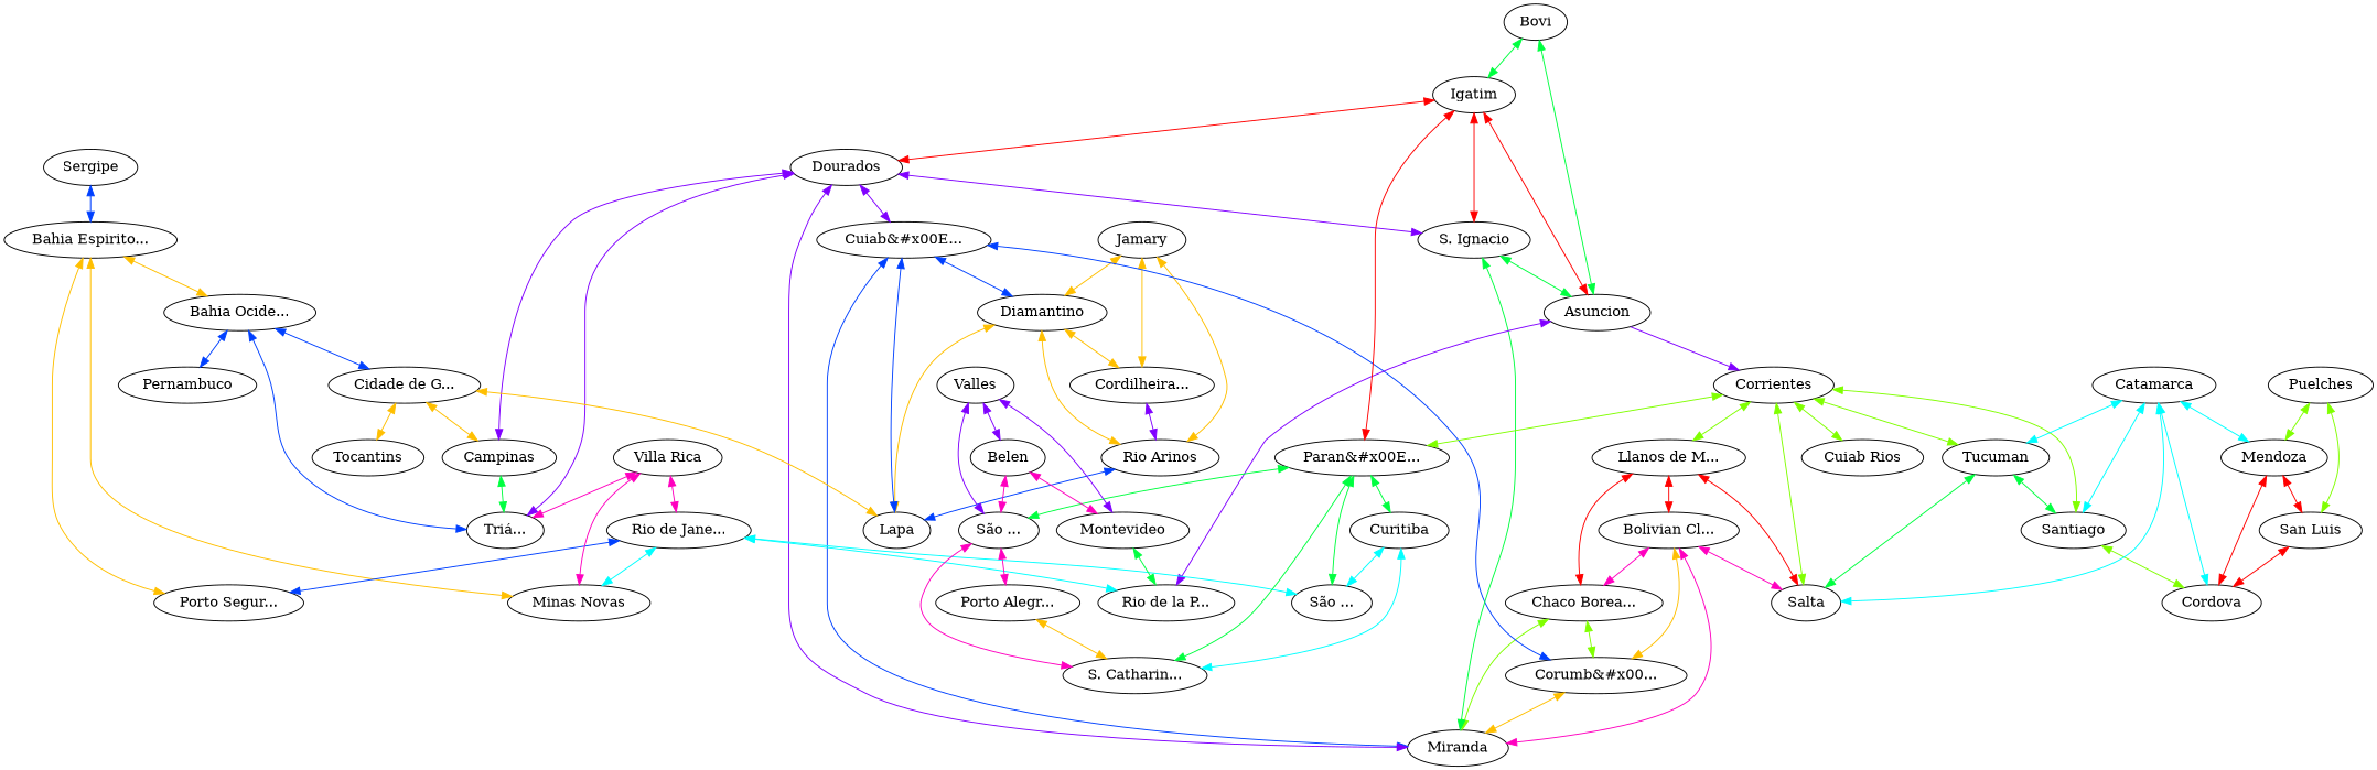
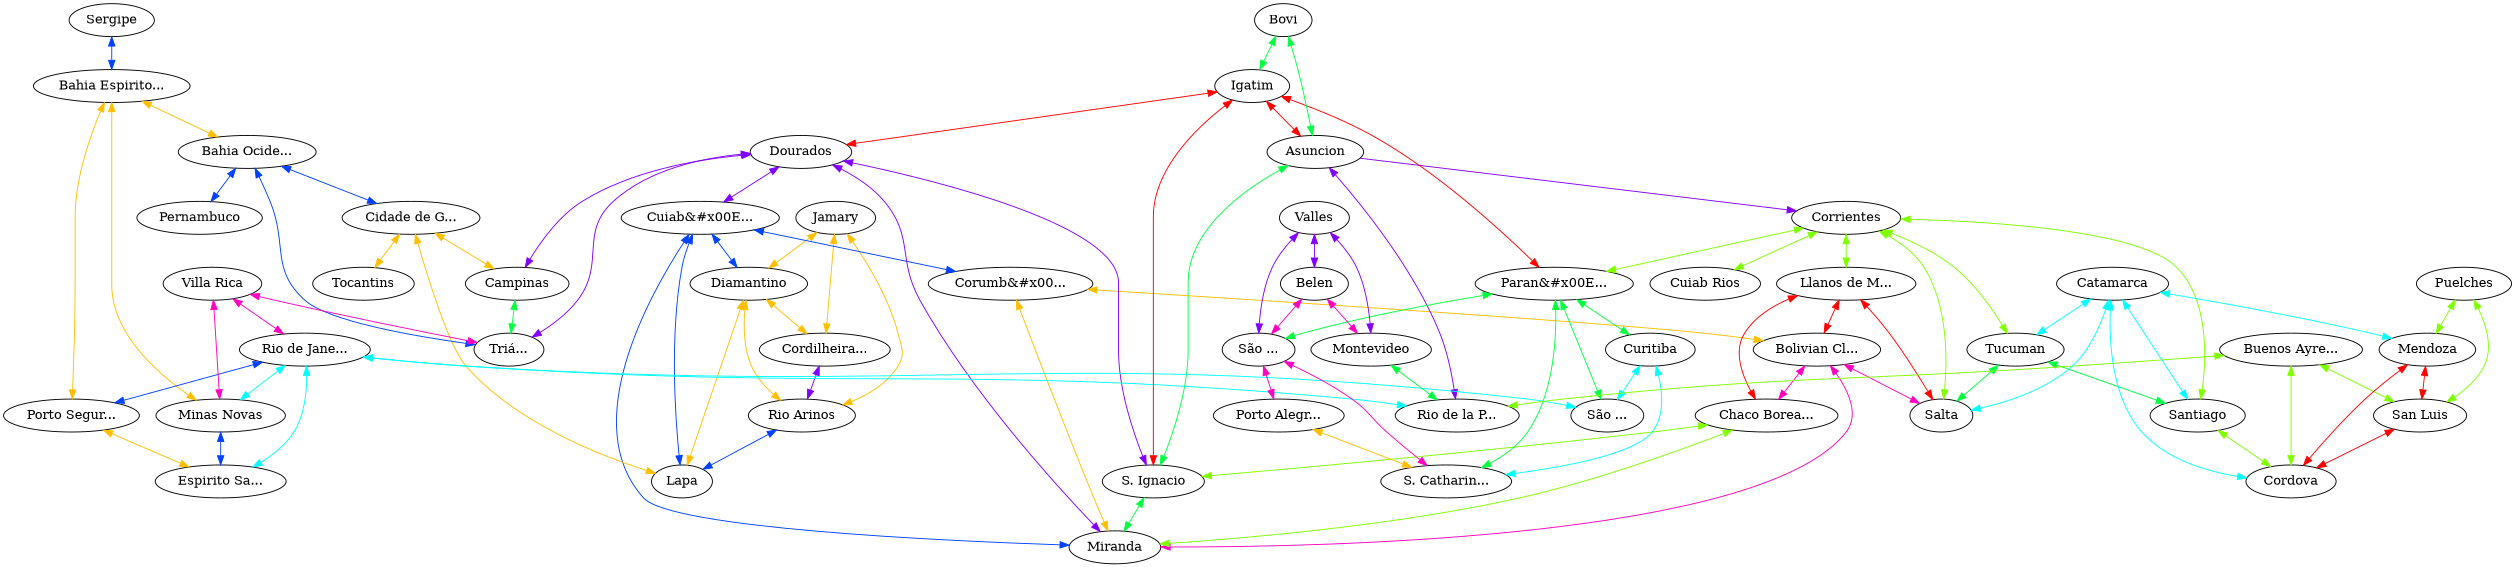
  graph {
    edge [color="0.125,1,1" dir=both]
    n1 [label="Rio de la P..."]
    n2 [label=Jamary]
    n3 [label="Cordilheira..."]
    n4 [label="Rio Arinos"]
    n5 [label=Diamantino]
    n6 [label=Lapa]
    n7 [label="Corumb&#x00..."]
    n8 [label=Miranda]
    n9 [label="Bolivian Cl..."]
    n10 [label="Chaco Borea..."]
    n11 [label=Salta]
    n12 [label="Cuiab&#x00E..."]
    n13 [label=Dourados]
    n14 [label=Campinas]
    n15 [label="Tri&#x00E1;..."]
    n16 [label="S. Ignacio"]
    n17 [label=Asuncion]
    n18 [label=Tocantins]
    n19 [label="Cidade de G..."]
    n20 [label="Bahia Ocide..."]
    n21 [label=Pernambuco]
    n22 [label=Sergipe]
    n23 [label="Bahia Espirito..."]
    n24 [label="Porto Segur..."]
    n25 [label="Minas Novas"]
+   n26 [label="Espirito Sa..."]
    n27 [label="Rio de Jane..."]
    n28 [label="S&#x00E3;o ..."]
    n29 [label="Villa Rica"]
    n30 [label="Llanos de M..."]
    n31 [label=Corrientes]
    n32 [label=Igatim]
    n33 [label="Paran&#x00E..."]
    n34 [label=Curitiba]
    n35 [label="S. Catharin..."]
    n36 [label="S&#x00E3;o ..."]
    n37 [label=Bovi]
    n38 [label=Santiago]
    n39 [label=Tucuman]
    n40 [label="Cuiab Rios"]
    n41 [label="Porto Alegr..."]
    n42 [label=Valles]
    n43 [label=Belen]
    n44 [label=Montevideo]
+   n45 [label="Buenos Ayre..."]
    n46 [label="San Luis"]
    n47 [label=Cordova]
    n48 [label=Puelches]
    n49 [label=Mendoza]
    n50 [label=Catamarca]
    n2 -- n3
    n2 -- n4
    n2 -- n5
    n3 -- n4 [color="0.75,1,1"]
    n4 -- n6 [color="0.625,1,1"]
    n5 -- n3
    n5 -- n4
    n5 -- n6
    n7 -- n8
    n7 -- n9
    n9 -- n8 [color="0.875,1,1"]
    n9 -- n10 [color="0.875,1,1"]
    n9 -- n11 [color="0.875,1,1"]
    n10 -- n8 [color="0.25,1,1"]
-   n10 -- n7 [color="0.25,1,1"]
+   n10 -- n16 [color="0.25,1,1"]
    n12 -- n5 [color="0.625,1,1"]
    n12 -- n6 [color="0.625,1,1"]
    n12 -- n7 [color="0.625,1,1"]
    n12 -- n8 [color="0.625,1,1"]
    n13 -- n8 [color="0.75,1,1"]
    n13 -- n12 [color="0.75,1,1"]
    n13 -- n14 [color="0.75,1,1"]
    n13 -- n15 [color="0.75,1,1"]
    n13 -- n16 [color="0.75,1,1"]
    n14 -- n15 [color="0.375,1,1"]
    n16 -- n8 [color="0.375,1,1"]
    n16 -- n17 [color="0.375,1,1"]
    n17 -- n1 [color="0.75,1,1"]
    n17 -- n31 [color="0.75,1,1" dir=forward]
    n19 -- n6
    n19 -- n14
    n19 -- n18
    n20 -- n15 [color="0.625,1,1"]
    n20 -- n19 [color="0.625,1,1"]
    n20 -- n21 [color="0.625,1,1"]
    n22 -- n23 [color="0.625,1,1"]
    n23 -- n20
    n23 -- n24
    n23 -- n25
+   n24 -- n26
+   n25 -- n26 [color="0.625,1,1"]
    n27 -- n1 [color="0.5,1,1"]
    n27 -- n24 [color="0.625,1,1"]
    n27 -- n25 [color="0.5,1,1"]
+   n27 -- n26 [color="0.5,1,1"]
    n27 -- n28 [color="0.5,1,1"]
    n29 -- n15 [color="0.875,1,1"]
    n29 -- n25 [color="0.875,1,1"]
    n29 -- n27 [color="0.875,1,1"]
    n30 -- n9 [color="1,1,1"]
    n30 -- n10 [color="1,1,1"]
    n30 -- n11 [color="1,1,1"]
    n31 -- n11 [color="0.25,1,1"]
    n31 -- n30 [color="0.25,1,1"]
    n31 -- n33 [color="0.25,1,1"]
    n31 -- n38 [color="0.25,1,1"]
    n31 -- n39 [color="0.25,1,1"]
    n31 -- n40 [color="0.25,1,1"]
    n32 -- n13 [color="1,1,1"]
    n32 -- n16 [color="1,1,1"]
    n32 -- n17 [color="1,1,1"]
    n32 -- n33 [color="1,1,1"]
    n33 -- n28 [color="0.375,1,1"]
    n33 -- n34 [color="0.375,1,1"]
    n33 -- n35 [color="0.375,1,1"]
    n33 -- n36 [color="0.375,1,1"]
    n34 -- n28 [color="0.5,1,1"]
    n34 -- n35 [color="0.5,1,1"]
    n36 -- n35 [color="0.875,1,1"]
    n36 -- n41 [color="0.875,1,1"]
    n37 -- n17 [color="0.375,1,1"]
    n37 -- n32 [color="0.375,1,1"]
    n38 -- n47 [color="0.25,1,1"]
    n39 -- n11 [color="0.375,1,1"]
    n39 -- n38 [color="0.375,1,1"]
    n41 -- n35
    n42 -- n36 [color="0.75,1,1"]
    n42 -- n43 [color="0.75,1,1"]
    n42 -- n44 [color="0.75,1,1"]
    n43 -- n36 [color="0.875,1,1"]
    n43 -- n44 [color="0.875,1,1"]
    n44 -- n1 [color="0.375,1,1"]
+   n45 -- n1 [color="0.25,1,1"]
+   n45 -- n46 [color="0.25,1,1"]
+   n45 -- n47 [color="0.25,1,1"]
    n46 -- n47 [color="1,1,1"]
    n48 -- n46 [color="0.25,1,1"]
    n48 -- n49 [color="0.25,1,1"]
    n49 -- n46 [color="1,1,1"]
    n49 -- n47 [color="1,1,1"]
    n50 -- n11 [color="0.5,1,1"]
    n50 -- n38 [color="0.5,1,1"]
    n50 -- n39 [color="0.5,1,1"]
    n50 -- n47 [color="0.5,1,1"]
    n50 -- n49 [color="0.5,1,1"]
  }
